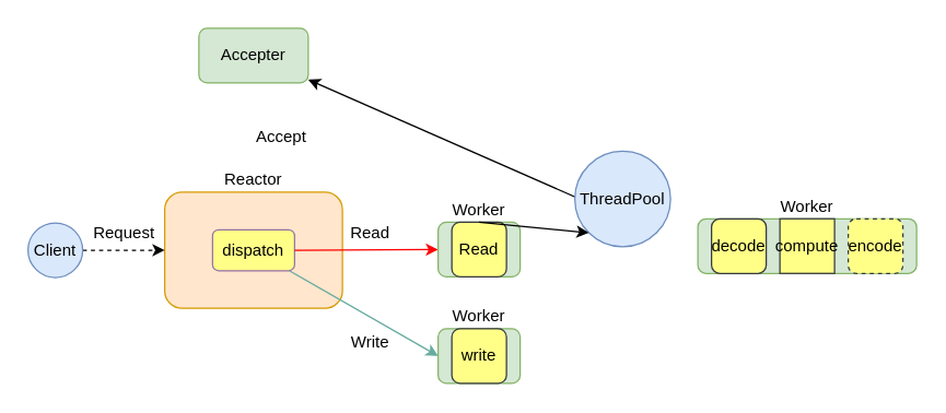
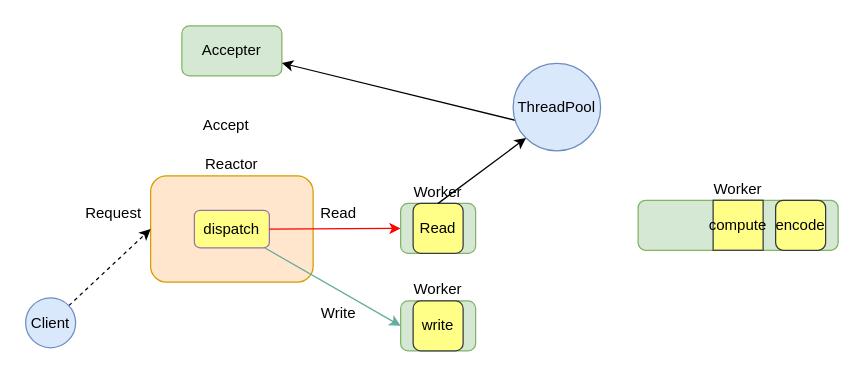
  <mxCell id="0" />
  <mxCell id="1" parent="0" />
  <mxCell id="2" value="Reactor" style="rounded=1;whiteSpace=wrap;html=1;fillColor=#ffe6cc;strokeColor=#d79b00;labelPosition=center;verticalLabelPosition=top;align=center;verticalAlign=bottom;" parent="1" vertex="1"><mxGeometry x="120" y="140" width="130" height="85" as="geometry" /></mxCell>
  <mxCell id="3" style="rounded=0;orthogonalLoop=1;jettySize=auto;html=1;entryX=0;entryY=0.5;entryDx=0;entryDy=0;strokeColor=#000000;dashed=1;" parent="1" source="4" target="2" edge="1"><mxGeometry relative="1" as="geometry" /></mxCell>
- <mxCell id="4" value="Client" style="ellipse;whiteSpace=wrap;html=1;aspect=fixed;fillColor=#dae8fc;strokeColor=#6c8ebf;" parent="1" vertex="1"><mxGeometry x="20" y="162.5" width="40" height="40" as="geometry" /></mxCell>
+ <mxCell id="4" value="Client" style="ellipse;whiteSpace=wrap;html=1;aspect=fixed;fillColor=#dae8fc;strokeColor=#6c8ebf;" parent="1" vertex="1"><mxGeometry x="20" y="237.5" width="40" height="40" as="geometry" /></mxCell>
  <mxCell id="5" value="Accepter" style="rounded=1;whiteSpace=wrap;html=1;fillColor=#d5e8d4;strokeColor=#82b366;" parent="1" vertex="1"><mxGeometry x="145" y="20" width="80" height="40" as="geometry" /></mxCell>
- <mxCell id="6" value="Accept" style="text;html=1;align=center;verticalAlign=middle;resizable=0;points=[];;autosize=1;" parent="1" vertex="1"><mxGeometry x="180" y="90" width="50" height="20" as="geometry" /></mxCell>
+ <mxCell id="6" value="Accept" style="text;html=1;align=center;verticalAlign=middle;resizable=0;points=[];;autosize=1;" parent="1" vertex="1"><mxGeometry x="155" y="90" width="50" height="20" as="geometry" /></mxCell>
  <mxCell id="7" value="Request" style="text;html=1;align=center;verticalAlign=middle;resizable=0;points=[];;autosize=1;" parent="1" vertex="1"><mxGeometry x="60" y="160" width="60" height="20" as="geometry" /></mxCell>
  <mxCell id="8" value="Worker" style="rounded=1;whiteSpace=wrap;html=1;fillColor=#d5e8d4;strokeColor=#82b366;labelPosition=center;verticalLabelPosition=top;align=center;verticalAlign=bottom;" parent="1" vertex="1"><mxGeometry x="510" y="159.5" width="160" height="40" as="geometry" /></mxCell>
- <mxCell id="9" value="decode" style="rounded=1;whiteSpace=wrap;html=1;fillColor=#ffff88;strokeColor=#36393d;" parent="1" vertex="1"><mxGeometry x="520" y="159.5" width="40" height="40" as="geometry" /></mxCell>
  <mxCell id="10" value="compute" style="whiteSpace=wrap;html=1;fillColor=#ffff88;strokeColor=#36393d;rounded=0;" parent="1" vertex="1"><mxGeometry x="570" y="159.5" width="40" height="40" as="geometry" /></mxCell>
- <mxCell id="11" value="encode" style="rounded=1;whiteSpace=wrap;html=1;fillColor=#ffff88;strokeColor=#36393d;dashed=1;" parent="1" vertex="1"><mxGeometry x="620" y="159.5" width="40" height="40" as="geometry" /></mxCell>
+ <mxCell id="11" value="encode" style="rounded=1;whiteSpace=wrap;html=1;fillColor=#ffff88;strokeColor=#36393d;" parent="1" vertex="1"><mxGeometry x="620" y="159.5" width="40" height="40" as="geometry" /></mxCell>
  <mxCell id="12" style="rounded=0;orthogonalLoop=1;jettySize=auto;html=1;entryX=0;entryY=0.5;entryDx=0;entryDy=0;strokeColor=#67AB9F;" parent="1" source="13" target="20" edge="1"><mxGeometry relative="1" as="geometry" /></mxCell>
  <mxCell id="13" value="dispatch" style="rounded=1;whiteSpace=wrap;html=1;fillColor=#ffff88;strokeColor=#9673a6;" parent="1" vertex="1"><mxGeometry x="155" y="167.5" width="60" height="30" as="geometry" /></mxCell>
  <mxCell id="14" style="edgeStyle=none;rounded=0;orthogonalLoop=1;jettySize=auto;html=1;entryX=0;entryY=0.5;entryDx=0;entryDy=0;strokeColor=#FF0000;exitX=1;exitY=0.5;exitDx=0;exitDy=0;" parent="1" source="13" target="23" edge="1"><mxGeometry relative="1" as="geometry"><mxPoint x="340" y="140" as="sourcePoint" /></mxGeometry></mxCell>
  <mxCell id="15" value="Read" style="text;html=1;align=center;verticalAlign=middle;resizable=0;points=[];;autosize=1;" parent="1" vertex="1"><mxGeometry x="250" y="159.5" width="40" height="20" as="geometry" /></mxCell>
  <mxCell id="16" value="Write" style="text;html=1;align=center;verticalAlign=middle;resizable=0;points=[];;autosize=1;" parent="1" vertex="1"><mxGeometry x="250" y="240" width="40" height="20" as="geometry" /></mxCell>
  <mxCell id="17" style="edgeStyle=none;rounded=0;orthogonalLoop=1;jettySize=auto;html=1;exitX=1;exitY=1;exitDx=0;exitDy=0;" edge="1" parent="1" source="18" target="5"><mxGeometry relative="1" as="geometry" /></mxCell>
- <mxCell id="18" value="ThreadPool" style="ellipse;whiteSpace=wrap;html=1;aspect=fixed;fillColor=#dae8fc;strokeColor=#6c8ebf;" vertex="1" parent="1"><mxGeometry x="420" y="110" width="70" height="70" as="geometry" /></mxCell>
+ <mxCell id="18" value="ThreadPool" style="ellipse;whiteSpace=wrap;html=1;aspect=fixed;fillColor=#dae8fc;strokeColor=#6c8ebf;" vertex="1" parent="1"><mxGeometry x="410" y="50" width="70" height="70" as="geometry" /></mxCell>
  <mxCell id="19" value="" style="group" vertex="1" connectable="0" parent="1"><mxGeometry x="320" y="240" width="60" height="40" as="geometry" /></mxCell>
  <mxCell id="20" value="Worker" style="rounded=1;whiteSpace=wrap;html=1;fillColor=#d5e8d4;strokeColor=#82b366;labelPosition=center;verticalLabelPosition=top;align=center;verticalAlign=bottom;" parent="19" vertex="1"><mxGeometry width="60" height="40" as="geometry" /></mxCell>
  <mxCell id="21" value="write" style="rounded=1;whiteSpace=wrap;html=1;fillColor=#ffff88;strokeColor=#36393d;" parent="19" vertex="1"><mxGeometry x="10" width="40" height="40" as="geometry" /></mxCell>
  <mxCell id="22" value="" style="group" vertex="1" connectable="0" parent="1"><mxGeometry x="320" y="162" width="60" height="40" as="geometry" /></mxCell>
  <mxCell id="23" value="Worker" style="rounded=1;whiteSpace=wrap;html=1;fillColor=#d5e8d4;strokeColor=#82b366;labelPosition=center;verticalLabelPosition=top;align=center;verticalAlign=bottom;" vertex="1" parent="22"><mxGeometry width="60" height="40" as="geometry" /></mxCell>
  <mxCell id="24" value="Read" style="rounded=1;whiteSpace=wrap;html=1;fillColor=#ffff88;strokeColor=#36393d;" vertex="1" parent="22"><mxGeometry x="10" width="40" height="40" as="geometry" /></mxCell>
  <mxCell id="25" style="rounded=0;orthogonalLoop=1;jettySize=auto;html=1;entryX=0;entryY=1;entryDx=0;entryDy=0;exitX=0.5;exitY=0;exitDx=0;exitDy=0;" edge="1" parent="1" source="23" target="18"><mxGeometry relative="1" as="geometry" /></mxCell>
